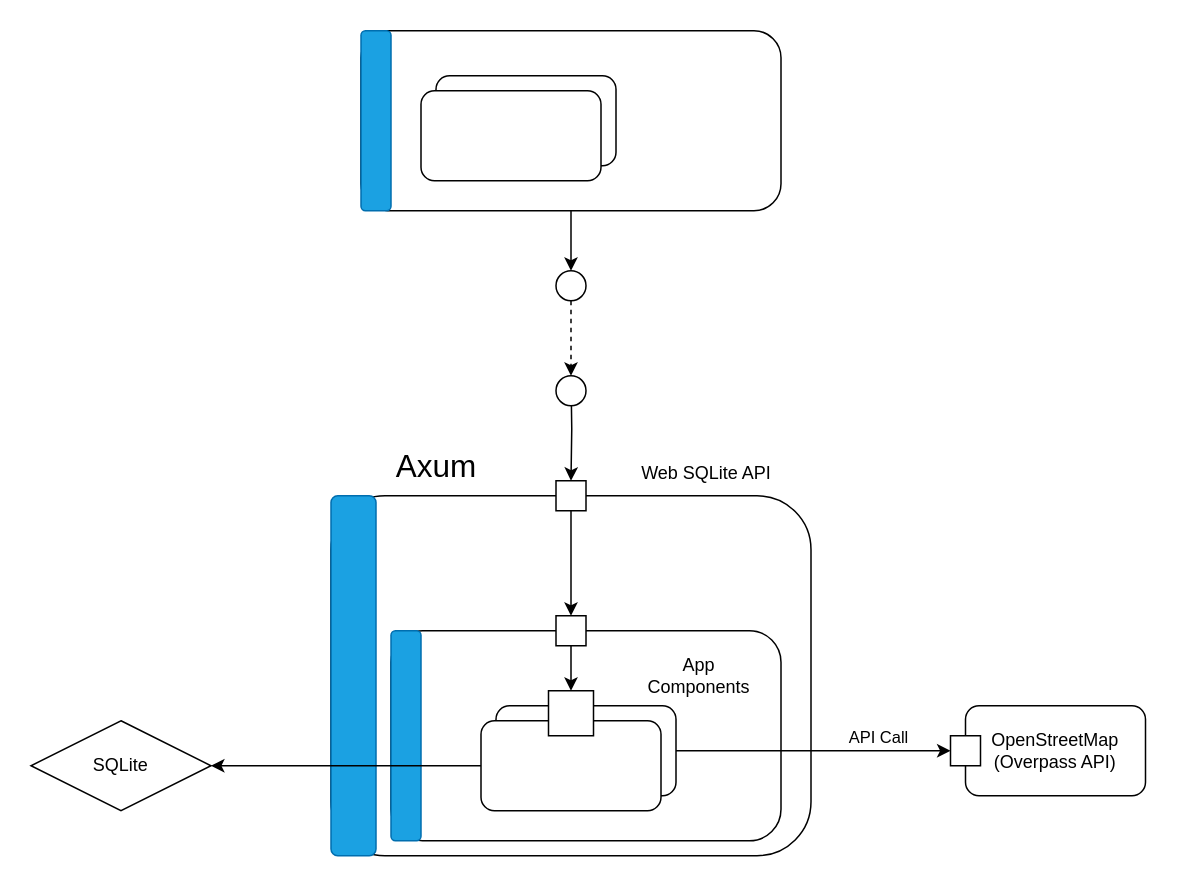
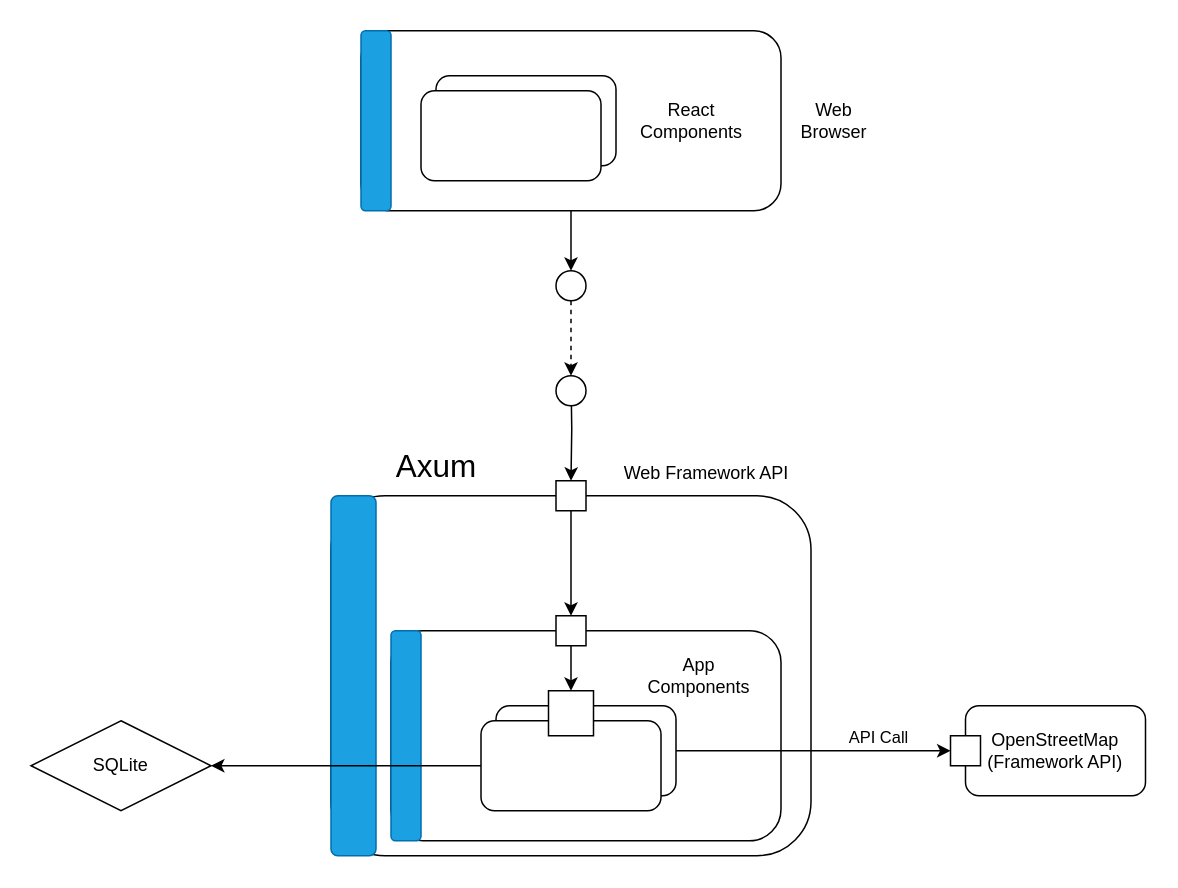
  <mxCell id="0" />
  <mxCell id="1" parent="0" />
  <mxCell id="2" style="edgeStyle=orthogonalEdgeStyle;rounded=0;orthogonalLoop=1;jettySize=auto;html=1;strokeColor=default;" parent="1" source="3" target="11" edge="1"><mxGeometry relative="1" as="geometry" /></mxCell>
  <mxCell id="3" value="" style="rounded=1;whiteSpace=wrap;html=1;" parent="1" vertex="1"><mxGeometry x="240" y="20" width="280" height="120" as="geometry" /></mxCell>
  <mxCell id="4" value="" style="rounded=1;whiteSpace=wrap;html=1;fillColor=#1ba1e2;fontColor=#ffffff;strokeColor=#006EAF;" parent="1" vertex="1"><mxGeometry x="240" y="20" width="20" height="120" as="geometry" /></mxCell>
  <mxCell id="5" value="" style="rounded=1;whiteSpace=wrap;html=1;" parent="1" vertex="1"><mxGeometry x="290" y="50" width="120" height="60" as="geometry" /></mxCell>
  <mxCell id="6" value="" style="rounded=1;whiteSpace=wrap;html=1;" parent="1" vertex="1"><mxGeometry x="280" y="60" width="120" height="60" as="geometry" /></mxCell>
+ <mxCell id="7" value="&lt;div&gt;React&lt;br&gt;&lt;/div&gt;&lt;div&gt;Components&lt;br&gt;&lt;/div&gt;" style="text;html=1;align=center;verticalAlign=middle;resizable=0;points=[];autosize=1;strokeColor=none;fillColor=none;" parent="1" vertex="1"><mxGeometry x="415" y="60" width="90" height="40" as="geometry" /></mxCell>
+ <mxCell id="8" value="&lt;div&gt;Web&lt;/div&gt;&lt;div&gt;Browser&lt;/div&gt;" style="text;html=1;align=center;verticalAlign=middle;resizable=0;points=[];autosize=1;strokeColor=none;fillColor=none;" parent="1" vertex="1"><mxGeometry x="520" y="60" width="70" height="40" as="geometry" /></mxCell>
  <mxCell id="9" value="" style="rounded=1;whiteSpace=wrap;html=1;" parent="1" vertex="1"><mxGeometry x="220" y="330" width="320" height="240" as="geometry" /></mxCell>
  <mxCell id="10" style="edgeStyle=orthogonalEdgeStyle;rounded=0;orthogonalLoop=1;jettySize=auto;html=1;dashed=1;" parent="1" source="11" target="13" edge="1"><mxGeometry relative="1" as="geometry" /></mxCell>
  <mxCell id="11" value="" style="ellipse;whiteSpace=wrap;html=1;aspect=fixed;" parent="1" vertex="1"><mxGeometry x="370" y="180" width="20" height="20" as="geometry" /></mxCell>
  <mxCell id="12" style="edgeStyle=orthogonalEdgeStyle;rounded=0;orthogonalLoop=1;jettySize=auto;html=1;" parent="1" target="15" edge="1"><mxGeometry relative="1" as="geometry"><mxPoint x="380" y="250" as="sourcePoint" /></mxGeometry></mxCell>
  <mxCell id="13" value="" style="ellipse;whiteSpace=wrap;html=1;aspect=fixed;" parent="1" vertex="1"><mxGeometry x="370" y="250" width="20" height="20" as="geometry" /></mxCell>
  <mxCell id="14" style="edgeStyle=orthogonalEdgeStyle;rounded=0;orthogonalLoop=1;jettySize=auto;html=1;" parent="1" source="15" target="20" edge="1"><mxGeometry relative="1" as="geometry" /></mxCell>
  <mxCell id="15" value="" style="whiteSpace=wrap;html=1;aspect=fixed;" parent="1" vertex="1"><mxGeometry x="370" y="320" width="20" height="20" as="geometry" /></mxCell>
  <mxCell id="16" value="" style="rounded=1;whiteSpace=wrap;html=1;fillColor=#1ba1e2;fontColor=#ffffff;strokeColor=#006EAF;" parent="1" vertex="1"><mxGeometry x="220" y="330" width="30" height="240" as="geometry" /></mxCell>
  <mxCell id="17" value="" style="rounded=1;whiteSpace=wrap;html=1;" parent="1" vertex="1"><mxGeometry x="260" y="420" width="260" height="140" as="geometry" /></mxCell>
  <mxCell id="18" value="" style="rounded=1;whiteSpace=wrap;html=1;fillColor=#1ba1e2;fontColor=#ffffff;strokeColor=#006EAF;" parent="1" vertex="1"><mxGeometry x="260" y="420" width="20" height="140" as="geometry" /></mxCell>
  <mxCell id="19" style="edgeStyle=orthogonalEdgeStyle;rounded=0;orthogonalLoop=1;jettySize=auto;html=1;" parent="1" source="20" target="27" edge="1"><mxGeometry relative="1" as="geometry" /></mxCell>
  <mxCell id="20" value="" style="whiteSpace=wrap;html=1;aspect=fixed;" parent="1" vertex="1"><mxGeometry x="370" y="410" width="20" height="20" as="geometry" /></mxCell>
  <mxCell id="21" style="edgeStyle=orthogonalEdgeStyle;rounded=0;orthogonalLoop=1;jettySize=auto;html=1;" parent="1" source="23" target="31" edge="1"><mxGeometry relative="1" as="geometry" /></mxCell>
  <mxCell id="22" value="API Call" style="edgeLabel;html=1;align=center;verticalAlign=middle;resizable=0;points=[];" parent="21" vertex="1" connectable="0"><mxGeometry x="0.465" y="-2" relative="1" as="geometry"><mxPoint y="-12" as="offset" /></mxGeometry></mxCell>
  <mxCell id="23" value="" style="rounded=1;whiteSpace=wrap;html=1;" parent="1" vertex="1"><mxGeometry x="330" y="470" width="120" height="60" as="geometry" /></mxCell>
  <mxCell id="24" style="edgeStyle=orthogonalEdgeStyle;rounded=0;orthogonalLoop=1;jettySize=auto;html=1;" parent="1" source="25" target="32" edge="1"><mxGeometry relative="1" as="geometry" /></mxCell>
  <mxCell id="25" value="" style="rounded=1;whiteSpace=wrap;html=1;" parent="1" vertex="1"><mxGeometry x="320" y="480" width="120" height="60" as="geometry" /></mxCell>
- <mxCell id="26" value="&lt;div&gt;OpenStreetMap (Overpass API)&lt;br&gt;&lt;/div&gt;" style="rounded=1;whiteSpace=wrap;html=1;" parent="1" vertex="1"><mxGeometry x="643" y="470" width="120" height="60" as="geometry" /></mxCell>
+ <mxCell id="26" value="&lt;div&gt;OpenStreetMap (Framework API)&lt;br&gt;&lt;/div&gt;" style="rounded=1;whiteSpace=wrap;html=1;" parent="1" vertex="1"><mxGeometry x="643" y="470" width="120" height="60" as="geometry" /></mxCell>
  <mxCell id="27" value="" style="whiteSpace=wrap;html=1;aspect=fixed;" parent="1" vertex="1"><mxGeometry x="365" y="460" width="30" height="30" as="geometry" /></mxCell>
  <mxCell id="28" value="&lt;div&gt;App&lt;/div&gt;&lt;div&gt;Components&lt;br&gt;&lt;/div&gt;" style="text;html=1;align=center;verticalAlign=middle;resizable=0;points=[];autosize=1;strokeColor=none;fillColor=none;" parent="1" vertex="1"><mxGeometry x="420" y="430" width="90" height="40" as="geometry" /></mxCell>
  <mxCell id="29" value="Axum" style="text;html=1;align=center;verticalAlign=middle;resizable=0;points=[];autosize=1;strokeColor=none;fillColor=none;fontSize=21;" parent="1" vertex="1"><mxGeometry x="250" y="290" width="80" height="40" as="geometry" /></mxCell>
- <mxCell id="30" value="Web SQLite API" style="text;html=1;align=center;verticalAlign=middle;resizable=0;points=[];autosize=1;strokeColor=none;fillColor=none;" parent="1" vertex="1"><mxGeometry x="405" y="300" width="130" height="30" as="geometry" /></mxCell>
+ <mxCell id="30" value="Web Framework API" style="text;html=1;align=center;verticalAlign=middle;resizable=0;points=[];autosize=1;strokeColor=none;fillColor=none;" parent="1" vertex="1"><mxGeometry x="405" y="300" width="130" height="30" as="geometry" /></mxCell>
  <mxCell id="31" value="" style="whiteSpace=wrap;html=1;aspect=fixed;" parent="1" vertex="1"><mxGeometry x="633" y="490" width="20" height="20" as="geometry" /></mxCell>
  <mxCell id="32" value="SQLite" style="rhombus;whiteSpace=wrap;html=1;" parent="1" vertex="1"><mxGeometry x="20" y="480" width="120" height="60" as="geometry" /></mxCell>
